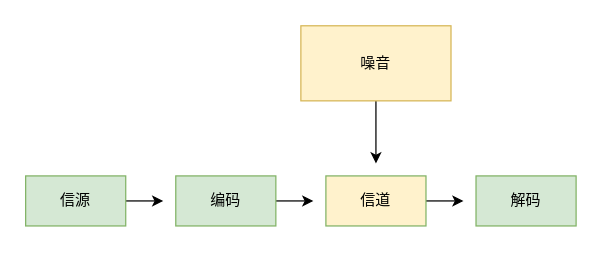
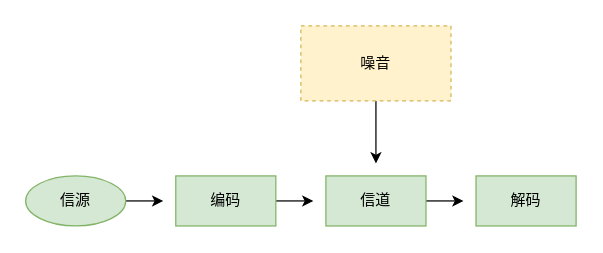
  <mxCell id="0" />
  <mxCell id="1" parent="0" />
  <mxCell id="2" style="edgeStyle=orthogonalEdgeStyle;rounded=0;orthogonalLoop=1;jettySize=auto;html=1;exitX=1;exitY=0.5;exitDx=0;exitDy=0;" edge="1" parent="1" source="3"><mxGeometry relative="1" as="geometry"><mxPoint x="130" y="160" as="targetPoint" /></mxGeometry></mxCell>
- <mxCell id="3" value="信源" style="rounded=0;whiteSpace=wrap;html=1;fillColor=#d5e8d4;strokeColor=#82b366;" vertex="1" parent="1"><mxGeometry x="20" y="140" width="80" height="40" as="geometry" /></mxCell>
+ <mxCell id="3" value="信源" style="ellipse;whiteSpace=wrap;html=1;fillColor=#d5e8d4;strokeColor=#82b366;" vertex="1" parent="1"><mxGeometry x="20" y="140" width="80" height="40" as="geometry" /></mxCell>
  <mxCell id="4" style="edgeStyle=orthogonalEdgeStyle;rounded=0;orthogonalLoop=1;jettySize=auto;html=1;exitX=1;exitY=0.5;exitDx=0;exitDy=0;" edge="1" parent="1" source="5"><mxGeometry relative="1" as="geometry"><mxPoint x="250" y="160" as="targetPoint" /></mxGeometry></mxCell>
  <mxCell id="5" value="编码" style="rounded=0;whiteSpace=wrap;html=1;fillColor=#d5e8d4;strokeColor=#82b366;" vertex="1" parent="1"><mxGeometry x="140" y="140" width="80" height="40" as="geometry" /></mxCell>
  <mxCell id="6" style="edgeStyle=orthogonalEdgeStyle;rounded=0;orthogonalLoop=1;jettySize=auto;html=1;exitX=1;exitY=0.5;exitDx=0;exitDy=0;" edge="1" parent="1" source="7"><mxGeometry relative="1" as="geometry"><mxPoint x="370" y="160" as="targetPoint" /></mxGeometry></mxCell>
- <mxCell id="7" value="信道" style="rounded=0;whiteSpace=wrap;html=1;fillColor=#fff2cc;strokeColor=#82b366;" vertex="1" parent="1"><mxGeometry x="260" y="140" width="80" height="40" as="geometry" /></mxCell>
+ <mxCell id="7" value="信道" style="rounded=0;whiteSpace=wrap;html=1;fillColor=#d5e8d4;strokeColor=#82b366;" vertex="1" parent="1"><mxGeometry x="260" y="140" width="80" height="40" as="geometry" /></mxCell>
  <mxCell id="8" value="解码" style="rounded=0;whiteSpace=wrap;html=1;fillColor=#d5e8d4;strokeColor=#82b366;" vertex="1" parent="1"><mxGeometry x="380" y="140" width="80" height="40" as="geometry" /></mxCell>
  <mxCell id="9" style="edgeStyle=orthogonalEdgeStyle;rounded=0;orthogonalLoop=1;jettySize=auto;html=1;exitX=0.5;exitY=1;exitDx=0;exitDy=0;" edge="1" parent="1" source="10"><mxGeometry relative="1" as="geometry"><mxPoint x="300" y="130" as="targetPoint" /></mxGeometry></mxCell>
- <mxCell id="10" value="噪音" style="rounded=0;whiteSpace=wrap;html=1;fillColor=#fff2cc;strokeColor=#d6b656;" vertex="1" parent="1"><mxGeometry x="240" y="20" width="120" height="60" as="geometry" /></mxCell>
+ <mxCell id="10" value="噪音" style="rounded=0;whiteSpace=wrap;html=1;fillColor=#fff2cc;strokeColor=#d6b656;dashed=1;" vertex="1" parent="1"><mxGeometry x="240" y="20" width="120" height="60" as="geometry" /></mxCell>
